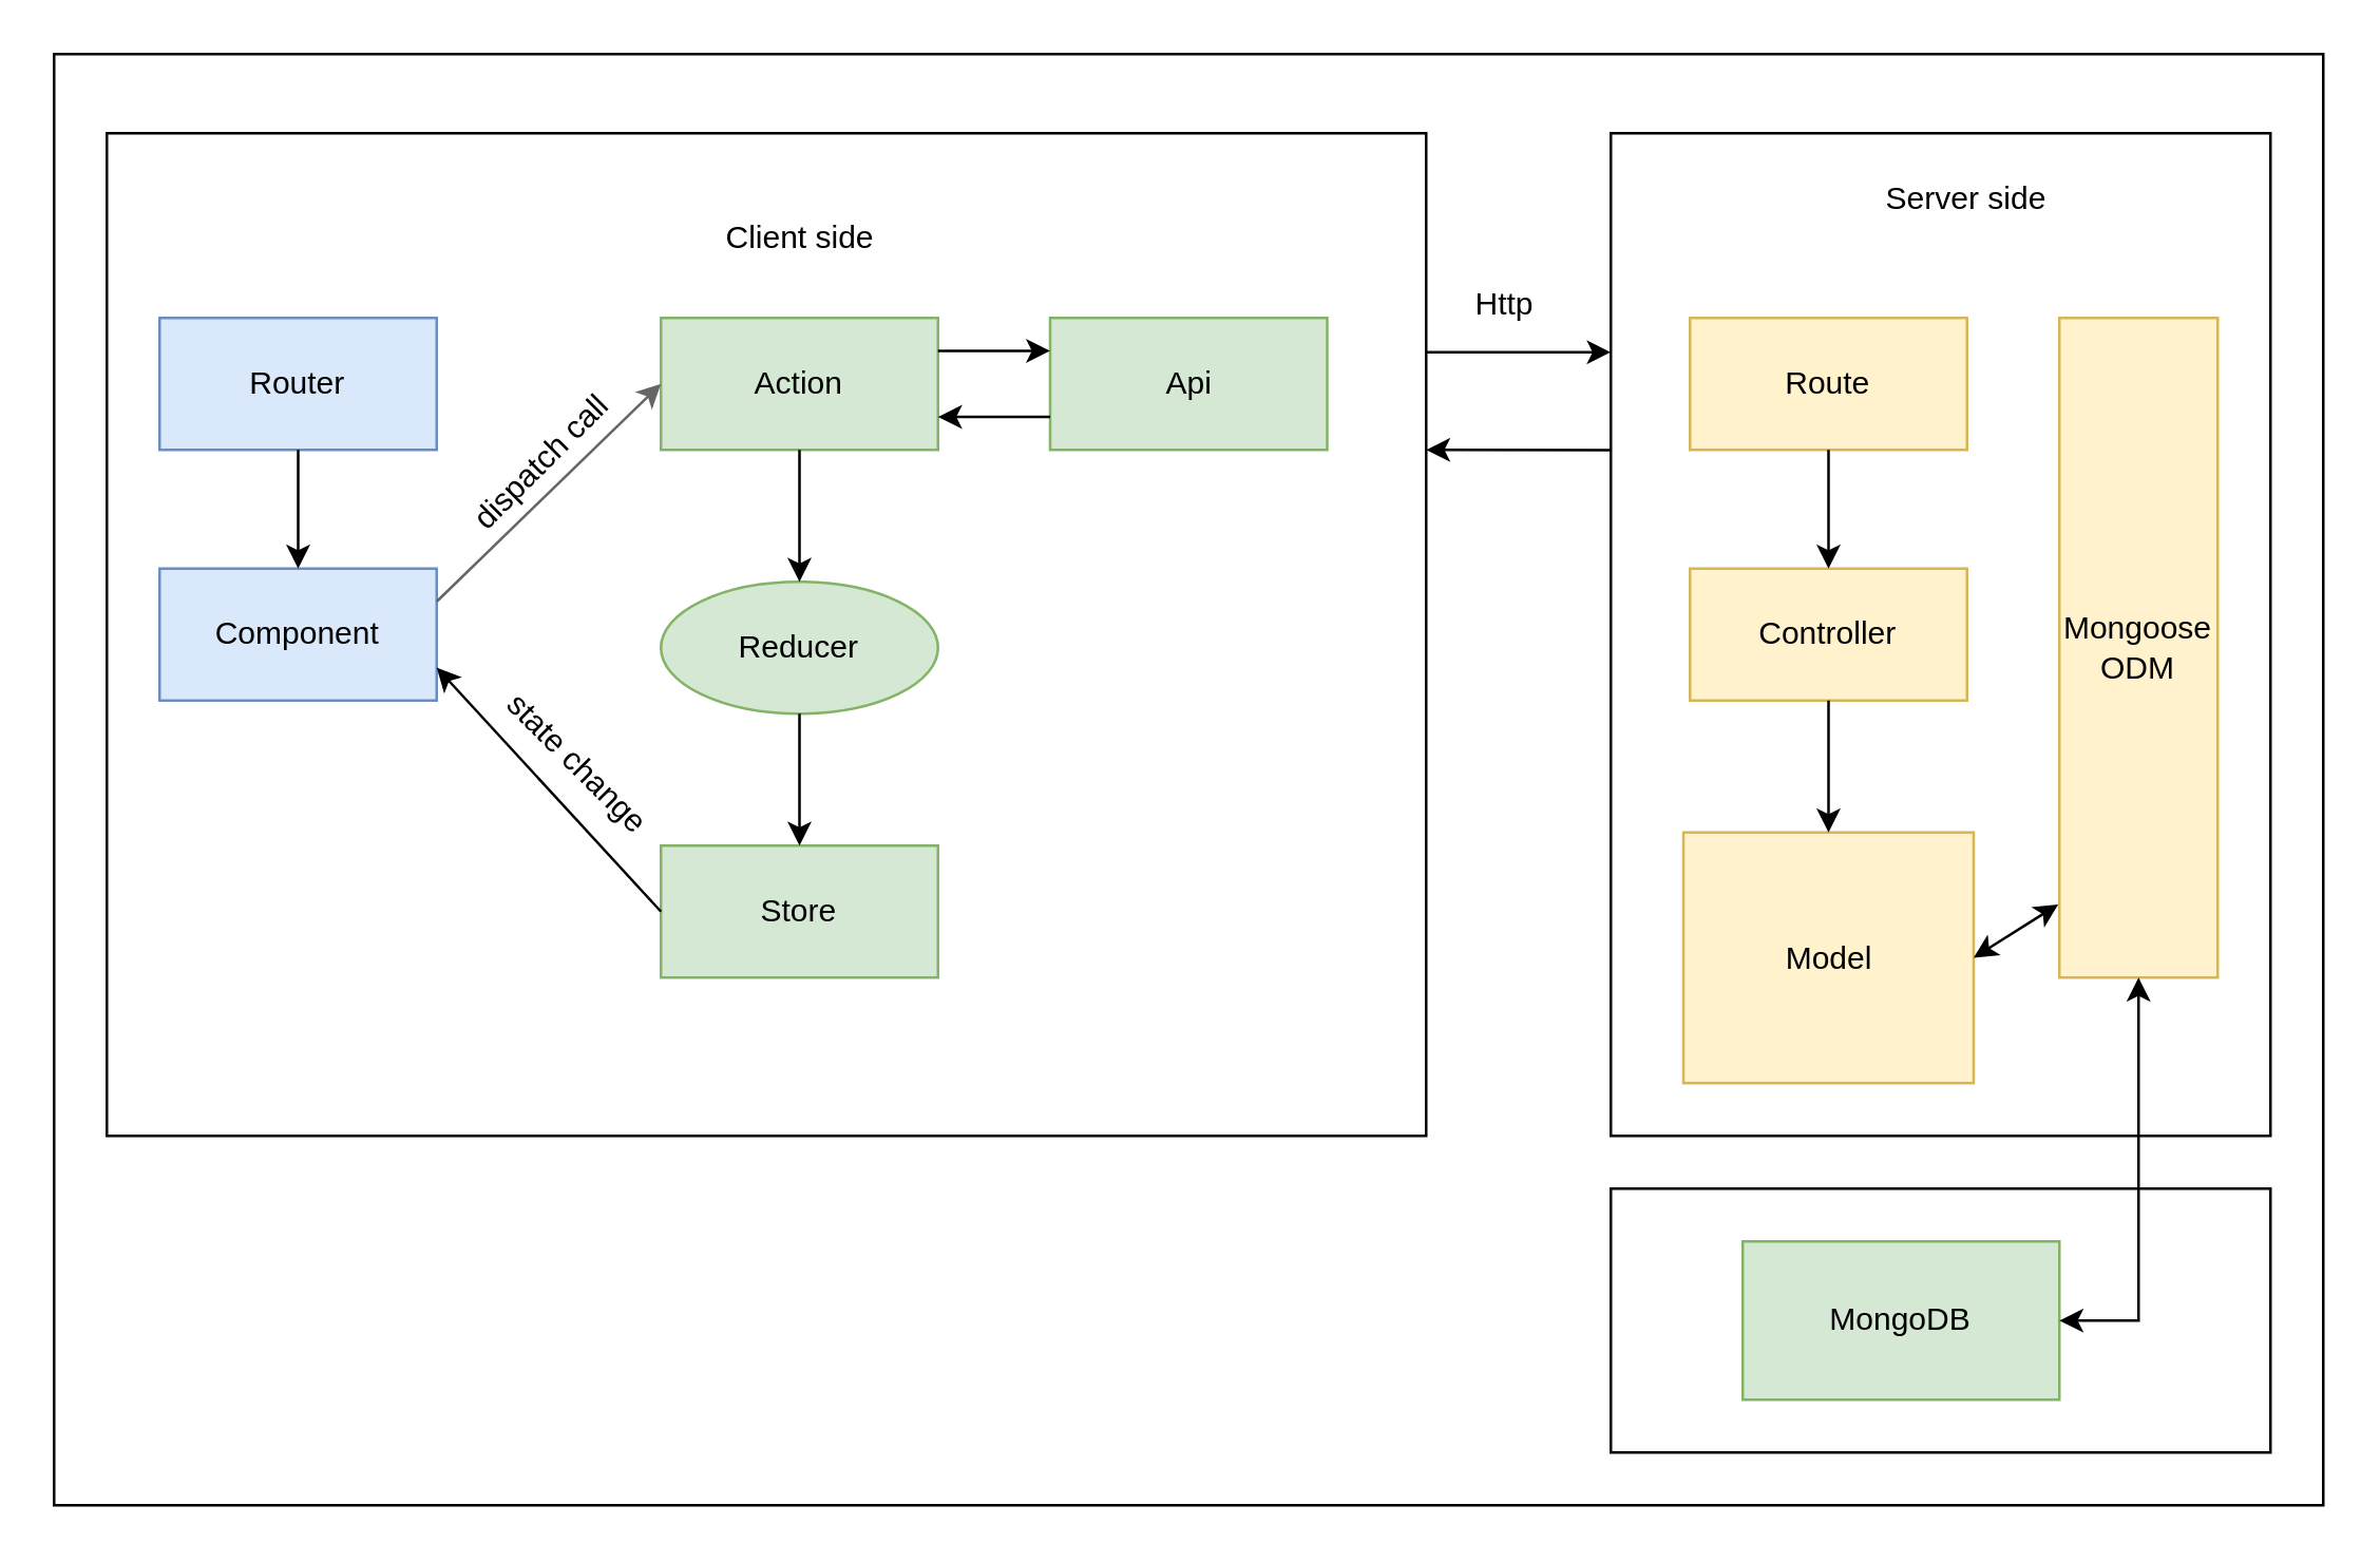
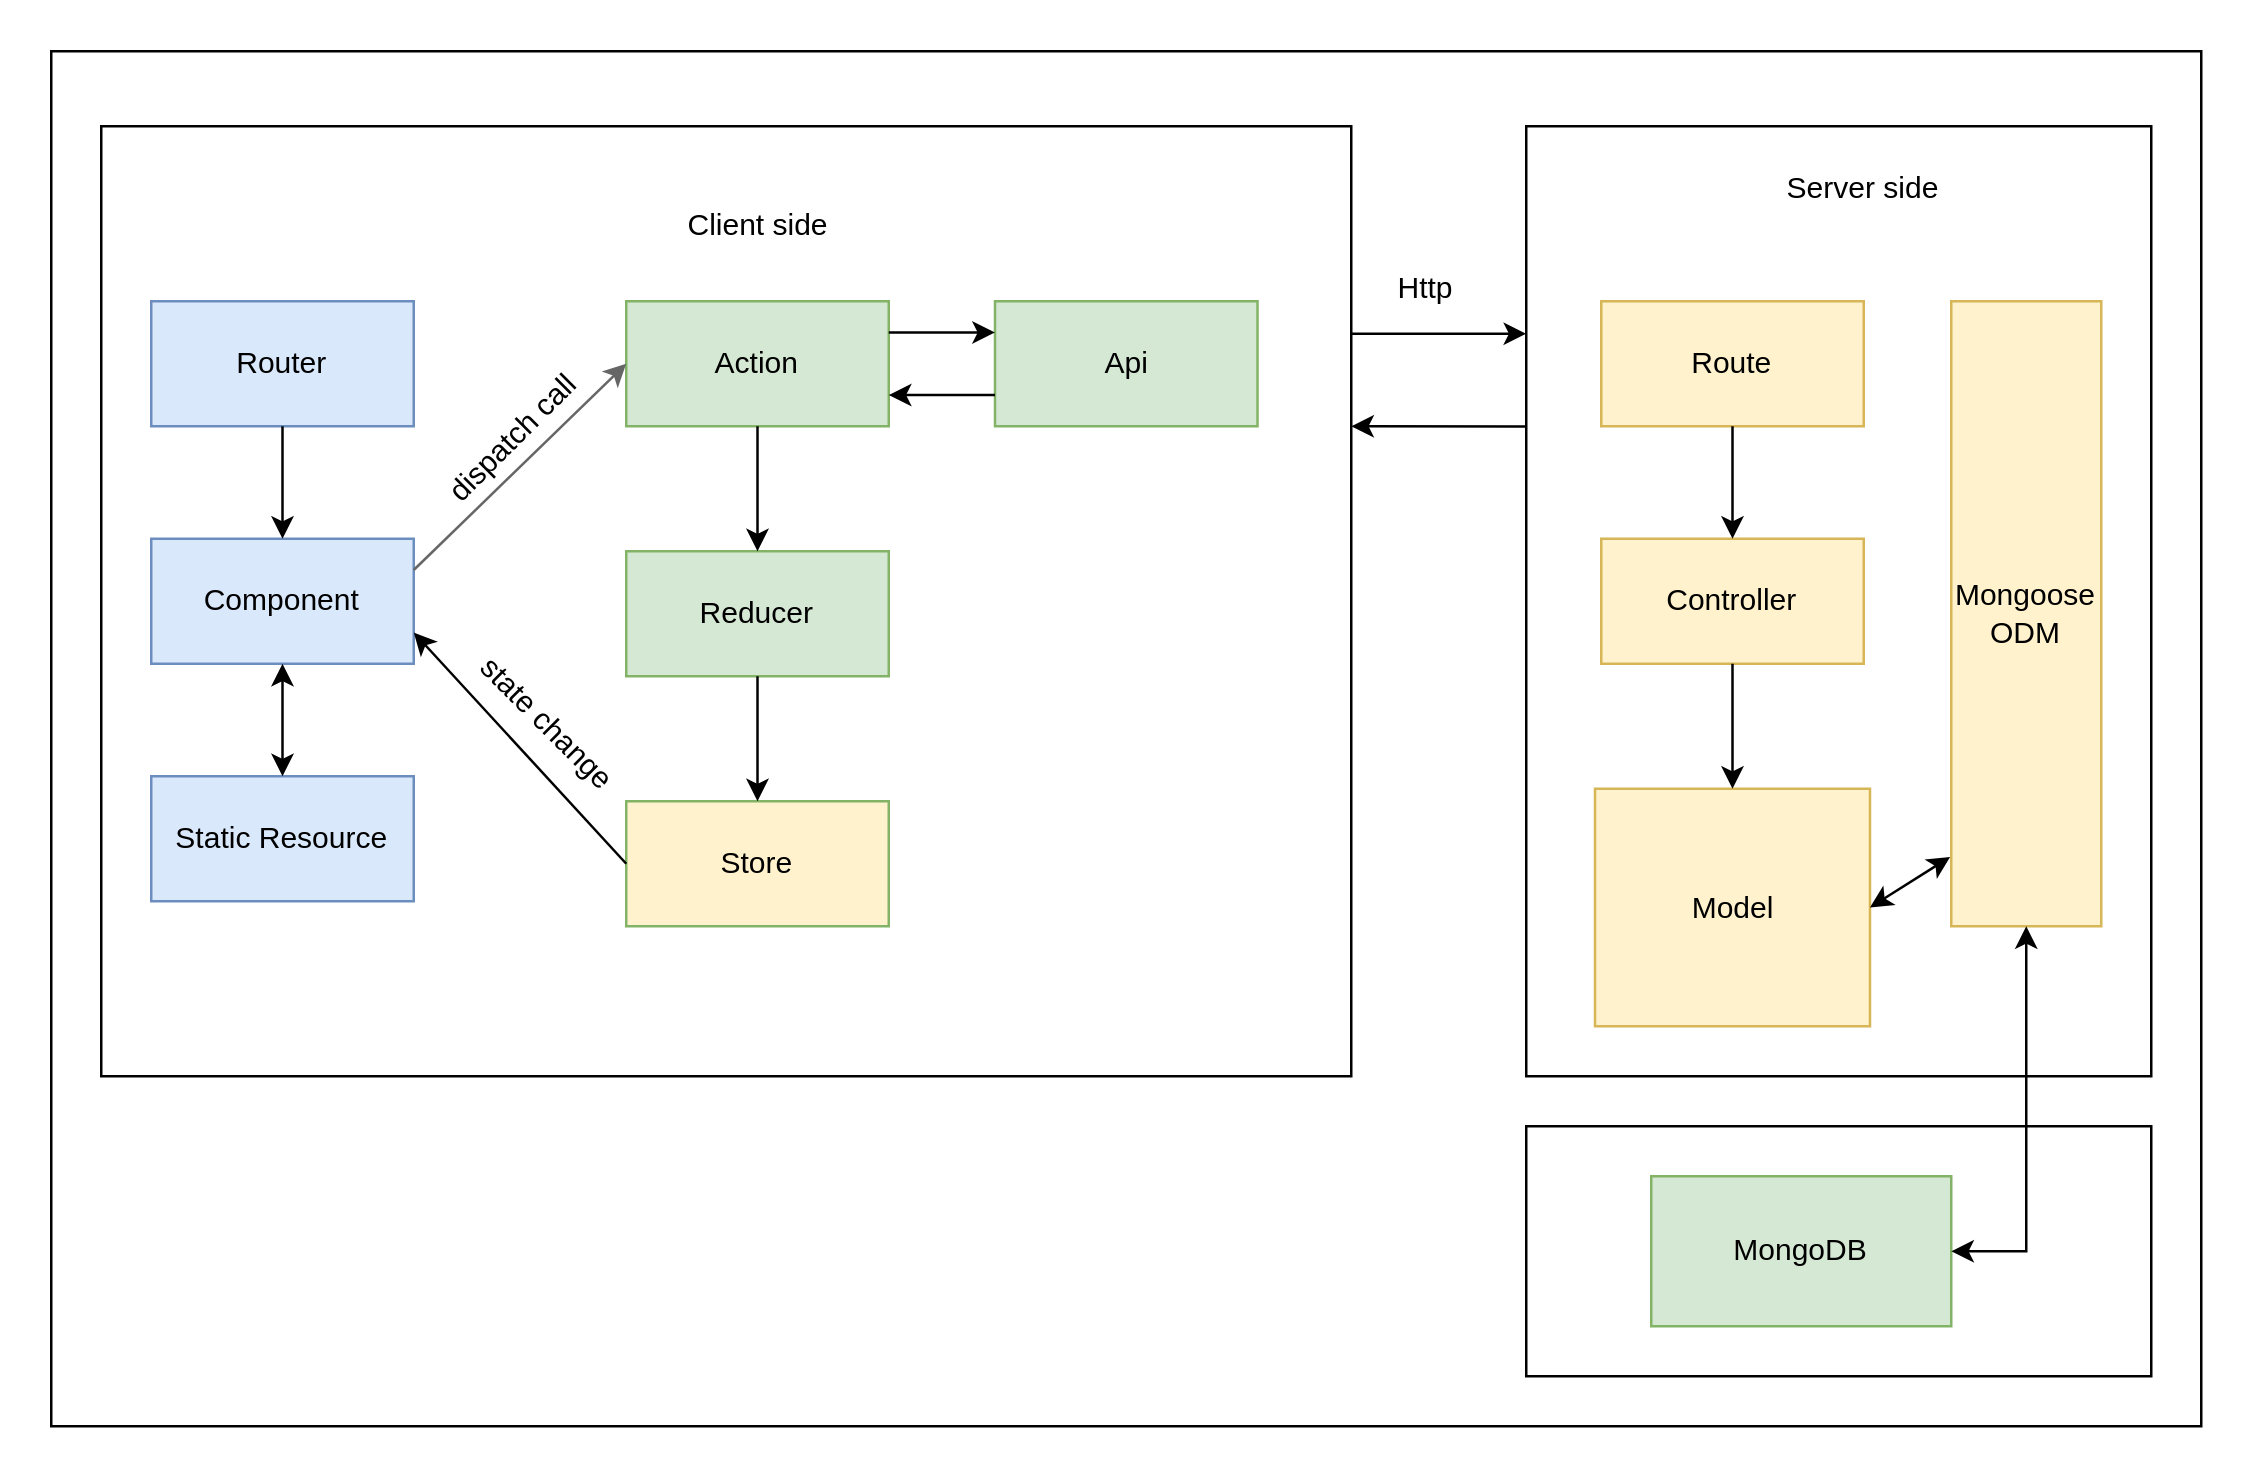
  <mxCell id="0" />
  <mxCell id="1" parent="0" />
  <mxCell id="2" value="" style="rounded=0;whiteSpace=wrap;html=1;" vertex="1" parent="1"><mxGeometry x="20" y="20" width="860" height="550" as="geometry" /></mxCell>
  <mxCell id="3" value="" style="rounded=0;whiteSpace=wrap;html=1;" vertex="1" parent="1"><mxGeometry x="40" y="50" width="500" height="380" as="geometry" /></mxCell>
  <mxCell id="4" value="Component" style="rounded=0;whiteSpace=wrap;html=1;fillColor=#dae8fc;strokeColor=#6c8ebf;" vertex="1" parent="1"><mxGeometry x="60" y="215" width="105" height="50" as="geometry" /></mxCell>
+ <mxCell id="5" value="Static Resource" style="rounded=0;whiteSpace=wrap;html=1;fillColor=#dae8fc;strokeColor=#6c8ebf;" vertex="1" parent="1"><mxGeometry x="60" y="310" width="105" height="50" as="geometry" /></mxCell>
  <mxCell id="6" value="Action" style="rounded=0;whiteSpace=wrap;html=1;fillColor=#d5e8d4;strokeColor=#82b366;" vertex="1" parent="1"><mxGeometry x="250" y="120" width="105" height="50" as="geometry" /></mxCell>
- <mxCell id="7" value="Store" style="rounded=0;whiteSpace=wrap;html=1;fillColor=#d5e8d4;strokeColor=#82b366;" vertex="1" parent="1"><mxGeometry x="250" y="320" width="105" height="50" as="geometry" /></mxCell>
- <mxCell id="8" value="Reducer" style="ellipse;whiteSpace=wrap;html=1;fillColor=#d5e8d4;strokeColor=#82b366;" vertex="1" parent="1"><mxGeometry x="250" y="220" width="105" height="50" as="geometry" /></mxCell>
+ <mxCell id="7" value="Store" style="rounded=0;whiteSpace=wrap;html=1;fillColor=#fff2cc;strokeColor=#82b366;" vertex="1" parent="1"><mxGeometry x="250" y="320" width="105" height="50" as="geometry" /></mxCell>
+ <mxCell id="8" value="Reducer" style="rounded=0;whiteSpace=wrap;html=1;fillColor=#d5e8d4;strokeColor=#82b366;" vertex="1" parent="1"><mxGeometry x="250" y="220" width="105" height="50" as="geometry" /></mxCell>
  <mxCell id="9" value="Router" style="rounded=0;whiteSpace=wrap;html=1;fillColor=#dae8fc;strokeColor=#6c8ebf;" vertex="1" parent="1"><mxGeometry x="60" y="120" width="105" height="50" as="geometry" /></mxCell>
  <mxCell id="10" value="" style="endArrow=classic;html=1;rounded=0;exitX=1;exitY=0.25;exitDx=0;exitDy=0;entryX=0;entryY=0.5;entryDx=0;entryDy=0;fillColor=#f5f5f5;strokeColor=#666666;fontColor=#CCFFE6;" edge="1" parent="1" source="4" target="6"><mxGeometry width="50" height="50" relative="1" as="geometry"><mxPoint x="380" y="300" as="sourcePoint" /><mxPoint x="430" y="250" as="targetPoint" /></mxGeometry></mxCell>
  <mxCell id="11" value="" style="endArrow=classic;html=1;rounded=0;entryX=0.5;entryY=0;entryDx=0;entryDy=0;exitX=0.5;exitY=1;exitDx=0;exitDy=0;" edge="1" parent="1" source="8" target="7"><mxGeometry width="50" height="50" relative="1" as="geometry"><mxPoint x="363" y="270" as="sourcePoint" /><mxPoint x="430" y="250" as="targetPoint" /></mxGeometry></mxCell>
  <mxCell id="12" value="" style="endArrow=classic;html=1;rounded=0;exitX=0.5;exitY=1;exitDx=0;exitDy=0;entryX=0.5;entryY=0;entryDx=0;entryDy=0;" edge="1" parent="1" source="6" target="8"><mxGeometry width="50" height="50" relative="1" as="geometry"><mxPoint x="363" y="170" as="sourcePoint" /><mxPoint x="363" y="220" as="targetPoint" /></mxGeometry></mxCell>
  <mxCell id="13" value="Api" style="rounded=0;whiteSpace=wrap;html=1;fillColor=#d5e8d4;strokeColor=#82b366;" vertex="1" parent="1"><mxGeometry x="397.5" y="120" width="105" height="50" as="geometry" /></mxCell>
  <mxCell id="14" value="" style="endArrow=classic;html=1;rounded=0;exitX=0;exitY=0.5;exitDx=0;exitDy=0;entryX=1;entryY=0.75;entryDx=0;entryDy=0;" edge="1" parent="1" source="7" target="4"><mxGeometry width="50" height="50" relative="1" as="geometry"><mxPoint x="342.5" y="280" as="sourcePoint" /><mxPoint x="180" y="250" as="targetPoint" /></mxGeometry></mxCell>
  <mxCell id="15" value="" style="endArrow=classic;html=1;rounded=0;fontColor=#CCFFE6;exitX=1;exitY=0.25;exitDx=0;exitDy=0;entryX=0;entryY=0.25;entryDx=0;entryDy=0;" edge="1" parent="1" source="6" target="13"><mxGeometry width="50" height="50" relative="1" as="geometry"><mxPoint x="380" y="300" as="sourcePoint" /><mxPoint x="430" y="250" as="targetPoint" /></mxGeometry></mxCell>
  <mxCell id="16" value="" style="endArrow=classic;html=1;rounded=0;fontColor=#CCFFE6;exitX=0;exitY=0.75;exitDx=0;exitDy=0;entryX=1;entryY=0.75;entryDx=0;entryDy=0;" edge="1" parent="1" source="13" target="6"><mxGeometry width="50" height="50" relative="1" as="geometry"><mxPoint x="380" y="300" as="sourcePoint" /><mxPoint x="430" y="250" as="targetPoint" /></mxGeometry></mxCell>
  <mxCell id="17" value="Client side" style="text;html=1;strokeColor=none;fillColor=none;align=center;verticalAlign=middle;whiteSpace=wrap;rounded=0;fontColor=#000000;" vertex="1" parent="1"><mxGeometry x="272.5" y="75" width="60" height="30" as="geometry" /></mxCell>
  <mxCell id="18" value="" style="rounded=0;whiteSpace=wrap;html=1;fontColor=#000000;" vertex="1" parent="1"><mxGeometry x="610" y="50" width="250" height="380" as="geometry" /></mxCell>
  <mxCell id="19" value="Route" style="rounded=0;whiteSpace=wrap;html=1;fillColor=#fff2cc;strokeColor=#d6b656;" vertex="1" parent="1"><mxGeometry x="640" y="120" width="105" height="50" as="geometry" /></mxCell>
  <mxCell id="20" value="Model" style="rounded=0;whiteSpace=wrap;html=1;fillColor=#fff2cc;strokeColor=#d6b656;" vertex="1" parent="1"><mxGeometry x="637.5" y="315" width="110" height="95" as="geometry" /></mxCell>
  <mxCell id="21" value="Controller" style="rounded=0;whiteSpace=wrap;html=1;fillColor=#fff2cc;strokeColor=#d6b656;" vertex="1" parent="1"><mxGeometry x="640" y="215" width="105" height="50" as="geometry" /></mxCell>
  <mxCell id="22" value="Mongoose&lt;br&gt;ODM" style="rounded=0;whiteSpace=wrap;html=1;fillColor=#fff2cc;strokeColor=#d6b656;" vertex="1" parent="1"><mxGeometry x="780" y="120" width="60" height="250" as="geometry" /></mxCell>
  <mxCell id="23" value="" style="endArrow=classic;html=1;rounded=0;fontColor=#000000;exitX=0.5;exitY=1;exitDx=0;exitDy=0;" edge="1" parent="1" source="21" target="20"><mxGeometry width="50" height="50" relative="1" as="geometry"><mxPoint x="705" y="260" as="sourcePoint" /><mxPoint x="430" y="240" as="targetPoint" /></mxGeometry></mxCell>
  <mxCell id="24" value="" style="endArrow=classic;html=1;rounded=0;fontColor=#000000;exitX=0.5;exitY=1;exitDx=0;exitDy=0;" edge="1" parent="1" source="19" target="21"><mxGeometry width="50" height="50" relative="1" as="geometry"><mxPoint x="380" y="290" as="sourcePoint" /><mxPoint x="430" y="240" as="targetPoint" /></mxGeometry></mxCell>
  <mxCell id="25" value="" style="rounded=0;whiteSpace=wrap;html=1;fontColor=#000000;" vertex="1" parent="1"><mxGeometry x="610" y="450" width="250" height="100" as="geometry" /></mxCell>
  <mxCell id="26" value="Server side" style="text;html=1;strokeColor=none;fillColor=none;align=center;verticalAlign=middle;whiteSpace=wrap;rounded=0;fontColor=#000000;" vertex="1" parent="1"><mxGeometry x="710" y="60" width="70" height="30" as="geometry" /></mxCell>
  <mxCell id="27" value="MongoDB" style="rounded=0;whiteSpace=wrap;html=1;fillColor=#d5e8d4;strokeColor=#82b366;" vertex="1" parent="1"><mxGeometry x="660" y="470" width="120" height="60" as="geometry" /></mxCell>
  <mxCell id="28" value="" style="endArrow=classic;startArrow=classic;html=1;rounded=0;fontColor=#000000;exitX=1;exitY=0.5;exitDx=0;exitDy=0;entryX=-0.007;entryY=0.889;entryDx=0;entryDy=0;entryPerimeter=0;" edge="1" parent="1" source="20" target="22"><mxGeometry width="50" height="50" relative="1" as="geometry"><mxPoint x="380" y="280" as="sourcePoint" /><mxPoint x="780" y="340" as="targetPoint" /></mxGeometry></mxCell>
  <mxCell id="29" value="" style="endArrow=classic;startArrow=classic;html=1;rounded=0;fontColor=#000000;exitX=0.5;exitY=1;exitDx=0;exitDy=0;entryX=1;entryY=0.5;entryDx=0;entryDy=0;" edge="1" parent="1" source="22" target="27"><mxGeometry width="50" height="50" relative="1" as="geometry"><mxPoint x="380" y="280" as="sourcePoint" /><mxPoint x="430" y="230" as="targetPoint" /><Array as="points"><mxPoint x="810" y="500" /></Array></mxGeometry></mxCell>
+ <mxCell id="30" value="" style="endArrow=classic;startArrow=classic;html=1;rounded=0;fontColor=#000000;exitX=0.5;exitY=1;exitDx=0;exitDy=0;" edge="1" parent="1" source="4" target="5"><mxGeometry width="50" height="50" relative="1" as="geometry"><mxPoint x="143" y="260" as="sourcePoint" /><mxPoint x="430" y="230" as="targetPoint" /></mxGeometry></mxCell>
  <mxCell id="31" value="" style="endArrow=classic;html=1;rounded=0;fontColor=#000000;exitX=0.5;exitY=1;exitDx=0;exitDy=0;" edge="1" parent="1" source="9" target="4"><mxGeometry width="50" height="50" relative="1" as="geometry"><mxPoint x="380" y="280" as="sourcePoint" /><mxPoint x="430" y="230" as="targetPoint" /></mxGeometry></mxCell>
  <mxCell id="32" value="" style="endArrow=classic;html=1;rounded=0;fontColor=#000000;" edge="1" parent="1"><mxGeometry width="50" height="50" relative="1" as="geometry"><mxPoint x="540" y="133" as="sourcePoint" /><mxPoint x="610" y="133" as="targetPoint" /></mxGeometry></mxCell>
  <mxCell id="33" value="" style="endArrow=classic;html=1;rounded=0;exitX=0;exitY=0.316;exitDx=0;exitDy=0;exitPerimeter=0;" edge="1" parent="1" source="18"><mxGeometry width="50" height="50" relative="1" as="geometry"><mxPoint x="535" y="337.5" as="sourcePoint" /><mxPoint x="540" y="170" as="targetPoint" /></mxGeometry></mxCell>
  <mxCell id="34" value="Http" style="text;html=1;strokeColor=none;fillColor=none;align=center;verticalAlign=middle;whiteSpace=wrap;rounded=0;fontColor=#000000;" vertex="1" parent="1"><mxGeometry x="540" y="100" width="60" height="30" as="geometry" /></mxCell>
  <mxCell id="35" value="dispatch call" style="text;html=1;strokeColor=none;fillColor=none;align=center;verticalAlign=middle;whiteSpace=wrap;rounded=0;fontColor=#000000;rotation=-45;" vertex="1" parent="1"><mxGeometry x="170" y="160" width="70" height="30" as="geometry" /></mxCell>
  <mxCell id="36" value="state change" style="text;html=1;strokeColor=none;fillColor=none;align=center;verticalAlign=middle;whiteSpace=wrap;rounded=0;fontColor=#000000;rotation=45;" vertex="1" parent="1"><mxGeometry x="178.54" y="273.54" width="80" height="30" as="geometry" /></mxCell>
